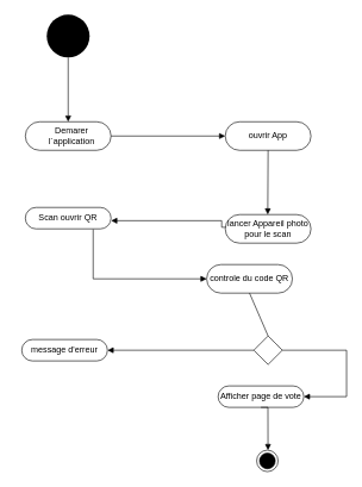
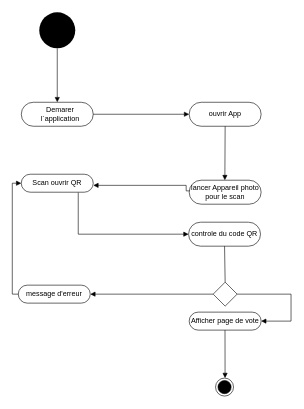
  <mxCell id="0" />
  <mxCell id="1" parent="0" />
  <mxCell id="2" value="" style="ellipse;fillColor=#000000;strokeColor=none;" parent="1" vertex="1"><mxGeometry x="65" y="20" width="60" height="60" as="geometry" /></mxCell>
  <mxCell id="3" value="" style="endArrow=none;html=1;entryX=0.5;entryY=1;entryDx=0;entryDy=0;rounded=0;startArrow=block;startFill=1;exitX=0.5;exitY=0;exitDx=0;exitDy=0;" parent="1" target="2" edge="1" source="4"><mxGeometry width="50" height="50" relative="1" as="geometry"><mxPoint x="95" y="160" as="sourcePoint" /><mxPoint x="105" y="100" as="targetPoint" /></mxGeometry></mxCell>
  <mxCell id="4" value="" style="rounded=1;whiteSpace=wrap;html=1;arcSize=50;" parent="1" vertex="1"><mxGeometry x="35" y="170" width="120" height="40" as="geometry" /></mxCell>
  <mxCell id="5" value="Demarer l`application" style="text;html=1;strokeColor=none;fillColor=none;align=center;verticalAlign=middle;whiteSpace=wrap;rounded=0;" parent="1" vertex="1"><mxGeometry x="45" y="180" width="110" height="20" as="geometry" /></mxCell>
  <mxCell id="6" value="" style="endArrow=none;html=1;entryX=1;entryY=0.5;entryDx=0;entryDy=0;rounded=0;startArrow=block;startFill=1;" parent="1" target="5" edge="1"><mxGeometry width="50" height="50" relative="1" as="geometry"><mxPoint x="315" y="190" as="sourcePoint" /><mxPoint x="255" y="150" as="targetPoint" /></mxGeometry></mxCell>
  <mxCell id="7" value="ouvrir App" style="rounded=1;whiteSpace=wrap;html=1;arcSize=50;" parent="1" vertex="1"><mxGeometry x="315" y="170" width="120" height="40" as="geometry" /></mxCell>
  <mxCell id="8" value="" style="endArrow=none;html=1;entryX=0.5;entryY=1;entryDx=0;entryDy=0;rounded=0;startArrow=block;startFill=1;" parent="1" edge="1" target="7"><mxGeometry width="50" height="50" relative="1" as="geometry"><mxPoint x="374.5" y="300" as="sourcePoint" /><mxPoint x="374.5" y="220" as="targetPoint" /></mxGeometry></mxCell>
  <mxCell id="9" value="lancer Appareil photo pour le scan" style="rounded=1;whiteSpace=wrap;html=1;arcSize=50;" parent="1" vertex="1"><mxGeometry x="315" y="300" width="120" height="40" as="geometry" /></mxCell>
  <mxCell id="10" value="" style="endArrow=none;html=1;rounded=0;startArrow=block;startFill=1;exitX=1.001;exitY=0.619;exitDx=0;exitDy=0;exitPerimeter=0;edgeStyle=elbowEdgeStyle;entryX=0.003;entryY=0.445;entryDx=0;entryDy=0;entryPerimeter=0;" parent="1" source="11" target="9" edge="1"><mxGeometry width="50" height="50" relative="1" as="geometry"><mxPoint x="185" y="329.66" as="sourcePoint" /><mxPoint x="300" y="330" as="targetPoint" /><Array as="points"><mxPoint x="310" y="327" /><mxPoint x="300" y="327" /><mxPoint x="290" y="330" /><mxPoint x="280" y="330" /><mxPoint x="240" y="330" /></Array></mxGeometry></mxCell>
  <mxCell id="11" value="Scan ouvrir QR" style="rounded=1;whiteSpace=wrap;html=1;arcSize=50;" parent="1" vertex="1"><mxGeometry x="35" y="290" width="120" height="30" as="geometry" /></mxCell>
  <mxCell id="12" value="" style="endArrow=none;html=1;rounded=0;startArrow=block;startFill=1;edgeStyle=elbowEdgeStyle;exitX=0;exitY=0.5;exitDx=0;exitDy=0;entryX=0.788;entryY=1.021;entryDx=0;entryDy=0;entryPerimeter=0;" parent="1" source="13" target="11" edge="1"><mxGeometry width="50" height="50" relative="1" as="geometry"><mxPoint x="310" y="390" as="sourcePoint" /><mxPoint x="130" y="360" as="targetPoint" /><Array as="points"><mxPoint x="130" y="380" /><mxPoint x="210" y="410" /><mxPoint x="210" y="390" /><mxPoint x="130" y="370" /><mxPoint x="179.88" y="390.3" /><mxPoint x="169.88" y="393.3" /><mxPoint x="159.88" y="393.3" /><mxPoint x="119.88" y="393.3" /></Array></mxGeometry></mxCell>
- <mxCell id="13" value="controle du code QR" style="rounded=1;whiteSpace=wrap;html=1;arcSize=50;" parent="1" vertex="1"><mxGeometry x="289" y="370" width="120" height="40" as="geometry" /></mxCell>
+ <mxCell id="13" value="controle du code QR" style="rounded=1;whiteSpace=wrap;html=1;arcSize=50;" parent="1" vertex="1"><mxGeometry x="314" y="370" width="120" height="40" as="geometry" /></mxCell>
  <mxCell id="14" value="" style="endArrow=none;html=1;entryX=0.5;entryY=1;entryDx=0;entryDy=0;" parent="1" edge="1" target="13"><mxGeometry width="50" height="50" relative="1" as="geometry"><mxPoint x="375" y="470" as="sourcePoint" /><mxPoint x="375" y="430" as="targetPoint" /></mxGeometry></mxCell>
  <mxCell id="15" value="" style="rhombus;whiteSpace=wrap;html=1;" parent="1" vertex="1"><mxGeometry x="355" y="470" width="40" height="40" as="geometry" /></mxCell>
  <mxCell id="16" value="" style="endArrow=none;html=1;rounded=0;startArrow=block;startFill=1;edgeStyle=elbowEdgeStyle;" parent="1" edge="1"><mxGeometry width="50" height="50" relative="1" as="geometry"><mxPoint x="150" y="490" as="sourcePoint" /><mxPoint x="355" y="489.86" as="targetPoint" /><Array as="points"><mxPoint x="354.88" y="489.92" /><mxPoint x="344.88" y="489.92" /><mxPoint x="334.88" y="492.92" /><mxPoint x="324.88" y="492.92" /><mxPoint x="284.88" y="492.92" /></Array></mxGeometry></mxCell>
  <mxCell id="17" value="message d'erreur" style="rounded=1;whiteSpace=wrap;html=1;arcSize=50;" parent="1" vertex="1"><mxGeometry x="30" y="475" width="120" height="30" as="geometry" /></mxCell>
+ <mxCell id="18" value="" style="endArrow=none;html=1;rounded=0;startArrow=block;startFill=1;edgeStyle=elbowEdgeStyle;entryX=0;entryY=0.5;entryDx=0;entryDy=0;exitX=0;exitY=0.5;exitDx=0;exitDy=0;" parent="1" source="11" target="17" edge="1"><mxGeometry width="50" height="50" relative="1" as="geometry"><mxPoint x="0" y="330" as="sourcePoint" /><mxPoint x="-10" y="450" as="targetPoint" /><Array as="points"><mxPoint x="20" y="450" /><mxPoint x="144.88" y="420.06" /><mxPoint x="134.88" y="423.06" /><mxPoint x="124.88" y="423.06" /><mxPoint x="84.88" y="423.06" /></Array></mxGeometry></mxCell>
  <mxCell id="19" value="" style="endArrow=none;html=1;rounded=0;startArrow=block;startFill=1;edgeStyle=elbowEdgeStyle;entryX=1;entryY=0.5;entryDx=0;entryDy=0;exitX=1;exitY=0.5;exitDx=0;exitDy=0;" parent="1" source="20" target="15" edge="1"><mxGeometry width="50" height="50" relative="1" as="geometry"><mxPoint x="440" y="550" as="sourcePoint" /><mxPoint x="485" y="540" as="targetPoint" /><Array as="points"><mxPoint x="484.88" y="540.06" /><mxPoint x="474.88" y="540.06" /><mxPoint x="464.88" y="543.06" /><mxPoint x="454.88" y="543.06" /><mxPoint x="414.88" y="543.06" /></Array></mxGeometry></mxCell>
- <mxCell id="20" value="Afficher page de vote" style="rounded=1;whiteSpace=wrap;html=1;arcSize=50;" parent="1" vertex="1"><mxGeometry x="305" y="540" width="120" height="30" as="geometry" /></mxCell>
+ <mxCell id="20" value="Afficher page de vote" style="rounded=1;whiteSpace=wrap;html=1;arcSize=50;" parent="1" vertex="1"><mxGeometry x="315" y="520" width="120" height="30" as="geometry" /></mxCell>
  <mxCell id="21" value="" style="endArrow=none;html=1;rounded=0;startArrow=block;startFill=1;edgeStyle=elbowEdgeStyle;entryX=0.5;entryY=1;entryDx=0;entryDy=0;" parent="1" target="20" edge="1"><mxGeometry width="50" height="50" relative="1" as="geometry"><mxPoint x="374.88" y="630" as="sourcePoint" /><mxPoint x="374.88" y="590" as="targetPoint" /><Array as="points"><mxPoint x="374.76" y="590.06" /><mxPoint x="364.76" y="590.06" /><mxPoint x="354.76" y="593.06" /><mxPoint x="344.76" y="593.06" /><mxPoint x="304.76" y="593.06" /></Array></mxGeometry></mxCell>
  <mxCell id="22" value="" style="ellipse;html=1;shape=endState;fillColor=#000000;strokeColor=#000000;" parent="1" vertex="1"><mxGeometry x="359" y="630" width="30" height="30" as="geometry" /></mxCell>
